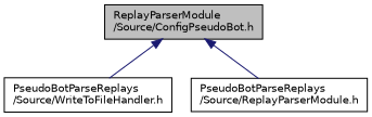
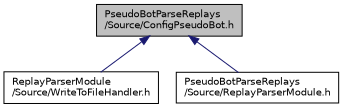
  digraph {
    node [color=black fillcolor=white fontname=Helvetica fontsize=10 shape=record style=filled]
    edge [color=midnightblue dir=back fontname=Helvetica fontsize=10 labelfontname=Helvetica labelfontsize=10 style=solid]
-   n1 [fillcolor=grey75 fontcolor=black height=0.2 label="ReplayParserModule\l/Source/ConfigPseudoBot.h" width=0.4]
-   n2 [height=0.2 label="PseudoBotParseReplays\l/Source/WriteToFileHandler.h" width=0.4]
+   n1 [fillcolor=grey75 fontcolor=black height=0.2 label="PseudoBotParseReplays\l/Source/ConfigPseudoBot.h" width=0.4]
+   n2 [height=0.2 label="ReplayParserModule\l/Source/WriteToFileHandler.h" width=0.4]
    n3 [height=0.2 label="PseudoBotParseReplays\l/Source/ReplayParserModule.h" width=0.4]
    n1 -> n2
    n1 -> n3
  }
